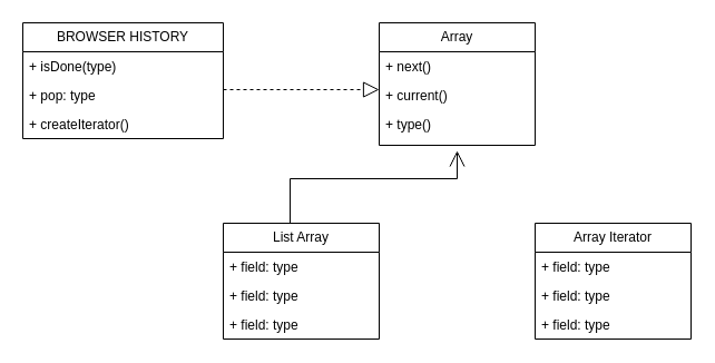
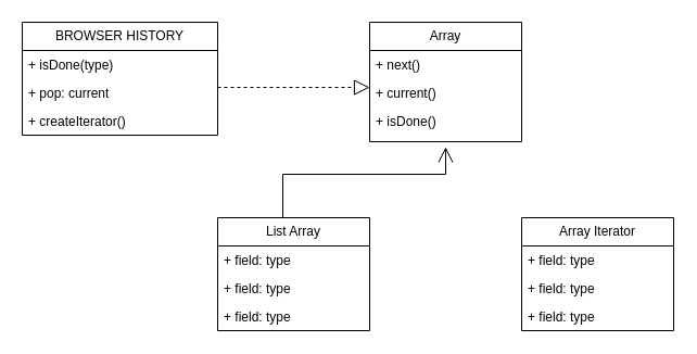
  <mxCell id="0" />
  <mxCell id="1" parent="0" />
  <mxCell id="2" value="BROWSER HISTORY" style="swimlane;fontStyle=0;childLayout=stackLayout;horizontal=1;startSize=26;fillColor=none;horizontalStack=0;resizeParent=1;resizeParentMax=0;resizeLast=0;collapsible=1;marginBottom=0;whiteSpace=wrap;html=1;" vertex="1" parent="1"><mxGeometry x="20" y="20" width="180" height="104" as="geometry" /></mxCell>
  <mxCell id="3" value="+ isDone(type)" style="text;strokeColor=none;fillColor=none;align=left;verticalAlign=top;spacingLeft=4;spacingRight=4;overflow=hidden;rotatable=0;points=[[0,0.5],[1,0.5]];portConstraint=eastwest;whiteSpace=wrap;html=1;" vertex="1" parent="2"><mxGeometry y="26" width="180" height="26" as="geometry" /></mxCell>
- <mxCell id="4" value="+ pop: type" style="text;strokeColor=none;fillColor=none;align=left;verticalAlign=top;spacingLeft=4;spacingRight=4;overflow=hidden;rotatable=0;points=[[0,0.5],[1,0.5]];portConstraint=eastwest;whiteSpace=wrap;html=1;" vertex="1" parent="2"><mxGeometry y="52" width="180" height="26" as="geometry" /></mxCell>
+ <mxCell id="4" value="+ pop: current" style="text;strokeColor=none;fillColor=none;align=left;verticalAlign=top;spacingLeft=4;spacingRight=4;overflow=hidden;rotatable=0;points=[[0,0.5],[1,0.5]];portConstraint=eastwest;whiteSpace=wrap;html=1;" vertex="1" parent="2"><mxGeometry y="52" width="180" height="26" as="geometry" /></mxCell>
  <mxCell id="5" value="+ createIterator()" style="text;strokeColor=none;fillColor=none;align=left;verticalAlign=top;spacingLeft=4;spacingRight=4;overflow=hidden;rotatable=0;points=[[0,0.5],[1,0.5]];portConstraint=eastwest;whiteSpace=wrap;html=1;" vertex="1" parent="2"><mxGeometry y="78" width="180" height="26" as="geometry" /></mxCell>
  <mxCell id="6" value="Array" style="swimlane;fontStyle=0;childLayout=stackLayout;horizontal=1;startSize=26;fillColor=none;horizontalStack=0;resizeParent=1;resizeParentMax=0;resizeLast=0;collapsible=1;marginBottom=0;whiteSpace=wrap;html=1;" vertex="1" parent="1"><mxGeometry x="340" y="20" width="140" height="110" as="geometry" /></mxCell>
  <mxCell id="7" value="+ next()" style="text;strokeColor=none;fillColor=none;align=left;verticalAlign=top;spacingLeft=4;spacingRight=4;overflow=hidden;rotatable=0;points=[[0,0.5],[1,0.5]];portConstraint=eastwest;whiteSpace=wrap;html=1;" vertex="1" parent="6"><mxGeometry y="26" width="140" height="26" as="geometry" /></mxCell>
  <mxCell id="8" value="+ current()" style="text;strokeColor=none;fillColor=none;align=left;verticalAlign=top;spacingLeft=4;spacingRight=4;overflow=hidden;rotatable=0;points=[[0,0.5],[1,0.5]];portConstraint=eastwest;whiteSpace=wrap;html=1;" vertex="1" parent="6"><mxGeometry y="52" width="140" height="26" as="geometry" /></mxCell>
- <mxCell id="9" value="+ type()" style="text;strokeColor=none;fillColor=none;align=left;verticalAlign=top;spacingLeft=4;spacingRight=4;overflow=hidden;rotatable=0;points=[[0,0.5],[1,0.5]];portConstraint=eastwest;whiteSpace=wrap;html=1;" vertex="1" parent="6"><mxGeometry y="78" width="140" height="32" as="geometry" /></mxCell>
+ <mxCell id="9" value="+ isDone()" style="text;strokeColor=none;fillColor=none;align=left;verticalAlign=top;spacingLeft=4;spacingRight=4;overflow=hidden;rotatable=0;points=[[0,0.5],[1,0.5]];portConstraint=eastwest;whiteSpace=wrap;html=1;" vertex="1" parent="6"><mxGeometry y="78" width="140" height="32" as="geometry" /></mxCell>
  <mxCell id="10" value="List Array" style="swimlane;fontStyle=0;childLayout=stackLayout;horizontal=1;startSize=26;fillColor=none;horizontalStack=0;resizeParent=1;resizeParentMax=0;resizeLast=0;collapsible=1;marginBottom=0;whiteSpace=wrap;html=1;" vertex="1" parent="1"><mxGeometry x="200" y="200" width="140" height="104" as="geometry" /></mxCell>
  <mxCell id="11" value="" style="endArrow=open;endFill=1;endSize=12;html=1;rounded=0;entryX=0.5;entryY=1.154;entryDx=0;entryDy=0;entryPerimeter=0;" edge="1" parent="10" target="9"><mxGeometry width="160" relative="1" as="geometry"><mxPoint x="60" as="sourcePoint" /><mxPoint x="220" as="targetPoint" /><Array as="points"><mxPoint x="60" y="-40" /><mxPoint x="210" y="-40" /></Array></mxGeometry></mxCell>
  <mxCell id="12" value="+ field: type" style="text;strokeColor=none;fillColor=none;align=left;verticalAlign=top;spacingLeft=4;spacingRight=4;overflow=hidden;rotatable=0;points=[[0,0.5],[1,0.5]];portConstraint=eastwest;whiteSpace=wrap;html=1;" vertex="1" parent="10"><mxGeometry y="26" width="140" height="26" as="geometry" /></mxCell>
  <mxCell id="13" value="+ field: type" style="text;strokeColor=none;fillColor=none;align=left;verticalAlign=top;spacingLeft=4;spacingRight=4;overflow=hidden;rotatable=0;points=[[0,0.5],[1,0.5]];portConstraint=eastwest;whiteSpace=wrap;html=1;" vertex="1" parent="10"><mxGeometry y="52" width="140" height="26" as="geometry" /></mxCell>
  <mxCell id="14" value="+ field: type" style="text;strokeColor=none;fillColor=none;align=left;verticalAlign=top;spacingLeft=4;spacingRight=4;overflow=hidden;rotatable=0;points=[[0,0.5],[1,0.5]];portConstraint=eastwest;whiteSpace=wrap;html=1;" vertex="1" parent="10"><mxGeometry y="78" width="140" height="26" as="geometry" /></mxCell>
  <mxCell id="15" value="Array Iterator" style="swimlane;fontStyle=0;childLayout=stackLayout;horizontal=1;startSize=26;fillColor=none;horizontalStack=0;resizeParent=1;resizeParentMax=0;resizeLast=0;collapsible=1;marginBottom=0;whiteSpace=wrap;html=1;" vertex="1" parent="1"><mxGeometry x="480" y="200" width="140" height="104" as="geometry" /></mxCell>
  <mxCell id="16" value="+ field: type" style="text;strokeColor=none;fillColor=none;align=left;verticalAlign=top;spacingLeft=4;spacingRight=4;overflow=hidden;rotatable=0;points=[[0,0.5],[1,0.5]];portConstraint=eastwest;whiteSpace=wrap;html=1;" vertex="1" parent="15"><mxGeometry y="26" width="140" height="26" as="geometry" /></mxCell>
  <mxCell id="17" value="+ field: type" style="text;strokeColor=none;fillColor=none;align=left;verticalAlign=top;spacingLeft=4;spacingRight=4;overflow=hidden;rotatable=0;points=[[0,0.5],[1,0.5]];portConstraint=eastwest;whiteSpace=wrap;html=1;" vertex="1" parent="15"><mxGeometry y="52" width="140" height="26" as="geometry" /></mxCell>
  <mxCell id="18" value="+ field: type" style="text;strokeColor=none;fillColor=none;align=left;verticalAlign=top;spacingLeft=4;spacingRight=4;overflow=hidden;rotatable=0;points=[[0,0.5],[1,0.5]];portConstraint=eastwest;whiteSpace=wrap;html=1;" vertex="1" parent="15"><mxGeometry y="78" width="140" height="26" as="geometry" /></mxCell>
  <mxCell id="19" value="" style="endArrow=block;dashed=1;endFill=0;endSize=12;html=1;rounded=0;" edge="1" parent="1"><mxGeometry width="160" relative="1" as="geometry"><mxPoint x="200" y="80" as="sourcePoint" /><mxPoint x="340" y="80" as="targetPoint" /></mxGeometry></mxCell>
